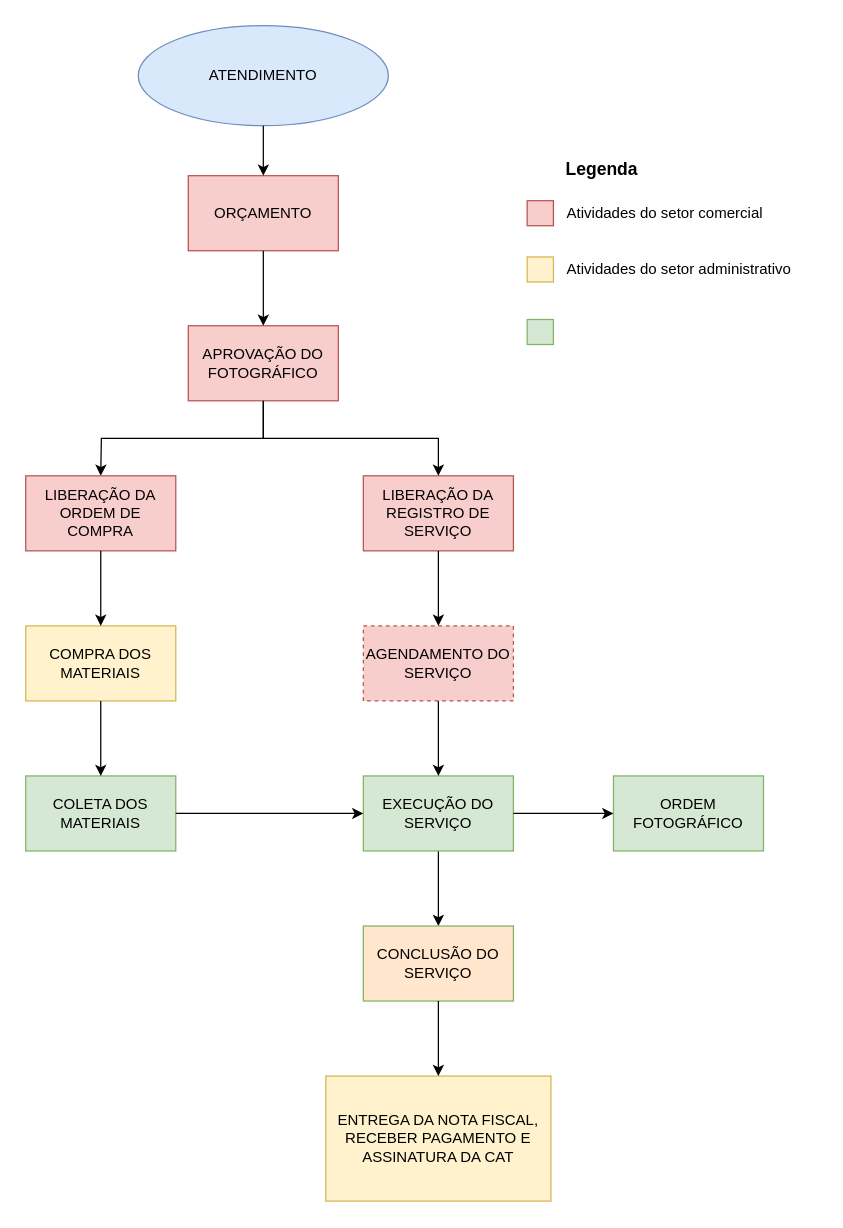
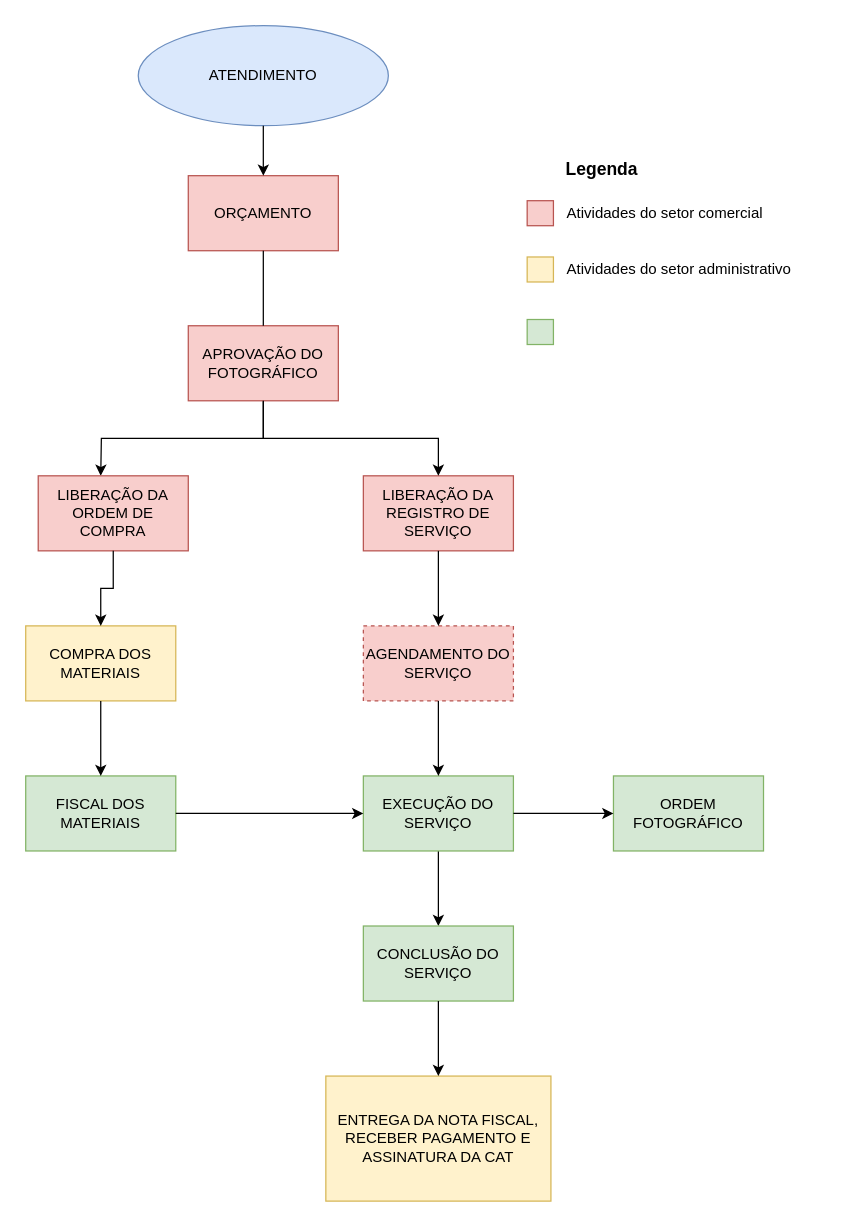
  <mxCell id="0" />
  <mxCell id="1" parent="0" />
  <mxCell id="2" value="" style="group" vertex="1" connectable="0" parent="1"><mxGeometry x="20" y="20" width="632" height="940" as="geometry" /></mxCell>
  <mxCell id="3" value="ATENDIMENTO" style="ellipse;whiteSpace=wrap;html=1;fillColor=#dae8fc;strokeColor=#6c8ebf;" vertex="1" parent="2"><mxGeometry x="90" width="200" height="80" as="geometry" /></mxCell>
  <mxCell id="4" value="ORÇAMENTO" style="rounded=0;whiteSpace=wrap;html=1;fillColor=#f8cecc;strokeColor=#b85450;" vertex="1" parent="2"><mxGeometry x="130" y="120" width="120" height="60" as="geometry" /></mxCell>
  <mxCell id="5" style="edgeStyle=orthogonalEdgeStyle;rounded=0;orthogonalLoop=1;jettySize=auto;html=1;exitX=0.5;exitY=1;exitDx=0;exitDy=0;entryX=0.5;entryY=0;entryDx=0;entryDy=0;" edge="1" parent="2" source="3" target="4"><mxGeometry relative="1" as="geometry" /></mxCell>
  <mxCell id="6" style="edgeStyle=orthogonalEdgeStyle;rounded=0;orthogonalLoop=1;jettySize=auto;html=1;exitX=0.5;exitY=1;exitDx=0;exitDy=0;" edge="1" parent="2" source="7"><mxGeometry relative="1" as="geometry"><mxPoint x="60" y="360" as="targetPoint" /><mxPoint x="220" y="300" as="sourcePoint" /></mxGeometry></mxCell>
  <mxCell id="7" value="APROVAÇÃO DO FOTOGRÁFICO" style="rounded=0;whiteSpace=wrap;html=1;fillColor=#f8cecc;strokeColor=#b85450;" vertex="1" parent="2"><mxGeometry x="130" y="240" width="120" height="60" as="geometry" /></mxCell>
- <mxCell id="8" style="edgeStyle=orthogonalEdgeStyle;rounded=0;orthogonalLoop=1;jettySize=auto;html=1;exitX=0.5;exitY=1;exitDx=0;exitDy=0;entryX=0.5;entryY=0;entryDx=0;entryDy=0;" edge="1" parent="2" source="4" target="7"><mxGeometry relative="1" as="geometry" /></mxCell>
- <mxCell id="9" value="LIBERAÇÃO DA ORDEM DE COMPRA" style="rounded=0;whiteSpace=wrap;html=1;fillColor=#f8cecc;strokeColor=#b85450;" vertex="1" parent="2"><mxGeometry y="360" width="120" height="60" as="geometry" /></mxCell>
+ <mxCell id="8" style="edgeStyle=orthogonalEdgeStyle;rounded=0;orthogonalLoop=1;jettySize=auto;html=1;exitX=0.5;exitY=1;exitDx=0;exitDy=0;entryX=0.5;entryY=0;entryDx=0;entryDy=0;endArrow=none;" edge="1" parent="2" source="4" target="7"><mxGeometry relative="1" as="geometry" /></mxCell>
+ <mxCell id="9" value="LIBERAÇÃO DA ORDEM DE COMPRA" style="rounded=0;whiteSpace=wrap;html=1;fillColor=#f8cecc;strokeColor=#b85450;" vertex="1" parent="2"><mxGeometry x="10" y="360" width="120" height="60" as="geometry" /></mxCell>
  <mxCell id="10" value="LIBERAÇÃO DA REGISTRO DE SERVIÇO" style="rounded=0;whiteSpace=wrap;html=1;fillColor=#f8cecc;strokeColor=#b85450;" vertex="1" parent="2"><mxGeometry x="270" y="360" width="120" height="60" as="geometry" /></mxCell>
  <mxCell id="11" style="edgeStyle=orthogonalEdgeStyle;rounded=0;orthogonalLoop=1;jettySize=auto;html=1;exitX=0.5;exitY=1;exitDx=0;exitDy=0;entryX=0.5;entryY=0;entryDx=0;entryDy=0;" edge="1" parent="2" source="7" target="10"><mxGeometry relative="1" as="geometry"><mxPoint x="40" y="370" as="targetPoint" /><mxPoint x="200" y="310" as="sourcePoint" /></mxGeometry></mxCell>
  <mxCell id="12" value="COMPRA DOS MATERIAIS" style="rounded=0;whiteSpace=wrap;html=1;fillColor=#fff2cc;strokeColor=#d6b656;" vertex="1" parent="2"><mxGeometry y="480" width="120" height="60" as="geometry" /></mxCell>
  <mxCell id="13" style="edgeStyle=orthogonalEdgeStyle;rounded=0;orthogonalLoop=1;jettySize=auto;html=1;exitX=0.5;exitY=1;exitDx=0;exitDy=0;" edge="1" parent="2" source="9" target="12"><mxGeometry relative="1" as="geometry" /></mxCell>
  <mxCell id="14" value="AGENDAMENTO DO SERVIÇO" style="rounded=0;whiteSpace=wrap;html=1;fillColor=#f8cecc;strokeColor=#b85450;dashed=1;" vertex="1" parent="2"><mxGeometry x="270" y="480" width="120" height="60" as="geometry" /></mxCell>
  <mxCell id="15" style="edgeStyle=orthogonalEdgeStyle;rounded=0;orthogonalLoop=1;jettySize=auto;html=1;exitX=0.5;exitY=1;exitDx=0;exitDy=0;" edge="1" parent="2" source="10" target="14"><mxGeometry relative="1" as="geometry" /></mxCell>
- <mxCell id="16" value="COLETA DOS MATERIAIS" style="rounded=0;whiteSpace=wrap;html=1;fillColor=#d5e8d4;strokeColor=#82b366;" vertex="1" parent="2"><mxGeometry y="600" width="120" height="60" as="geometry" /></mxCell>
+ <mxCell id="16" value="FISCAL DOS MATERIAIS" style="rounded=0;whiteSpace=wrap;html=1;fillColor=#d5e8d4;strokeColor=#82b366;" vertex="1" parent="2"><mxGeometry y="600" width="120" height="60" as="geometry" /></mxCell>
  <mxCell id="17" style="edgeStyle=orthogonalEdgeStyle;rounded=0;orthogonalLoop=1;jettySize=auto;html=1;exitX=0.5;exitY=1;exitDx=0;exitDy=0;entryX=0.5;entryY=0;entryDx=0;entryDy=0;" edge="1" parent="2" source="12" target="16"><mxGeometry relative="1" as="geometry" /></mxCell>
  <mxCell id="18" style="edgeStyle=orthogonalEdgeStyle;rounded=0;orthogonalLoop=1;jettySize=auto;html=1;exitX=0.5;exitY=1;exitDx=0;exitDy=0;" edge="1" parent="2" source="19"><mxGeometry relative="1" as="geometry"><mxPoint x="330" y="720" as="targetPoint" /></mxGeometry></mxCell>
  <mxCell id="19" value="EXECUÇÃO DO SERVIÇO" style="rounded=0;whiteSpace=wrap;html=1;fillColor=#d5e8d4;strokeColor=#82b366;" vertex="1" parent="2"><mxGeometry x="270" y="600" width="120" height="60" as="geometry" /></mxCell>
  <mxCell id="20" value="" style="edgeStyle=orthogonalEdgeStyle;rounded=0;orthogonalLoop=1;jettySize=auto;html=1;" edge="1" parent="2" source="14" target="19"><mxGeometry relative="1" as="geometry" /></mxCell>
  <mxCell id="21" style="edgeStyle=orthogonalEdgeStyle;rounded=0;orthogonalLoop=1;jettySize=auto;html=1;exitX=1;exitY=0.5;exitDx=0;exitDy=0;entryX=0;entryY=0.5;entryDx=0;entryDy=0;" edge="1" parent="2" source="16" target="19"><mxGeometry relative="1" as="geometry" /></mxCell>
  <mxCell id="22" value="ORDEM FOTOGRÁFICO" style="rounded=0;whiteSpace=wrap;html=1;fillColor=#d5e8d4;strokeColor=#82b366;" vertex="1" parent="2"><mxGeometry x="470" y="600" width="120" height="60" as="geometry" /></mxCell>
- <mxCell id="23" value="CONCLUSÃO DO SERVIÇO" style="rounded=0;whiteSpace=wrap;html=1;fillColor=#ffe6cc;strokeColor=#82b366;" vertex="1" parent="2"><mxGeometry x="270" y="720" width="120" height="60" as="geometry" /></mxCell>
+ <mxCell id="23" value="CONCLUSÃO DO SERVIÇO" style="rounded=0;whiteSpace=wrap;html=1;fillColor=#d5e8d4;strokeColor=#82b366;" vertex="1" parent="2"><mxGeometry x="270" y="720" width="120" height="60" as="geometry" /></mxCell>
  <mxCell id="24" style="edgeStyle=orthogonalEdgeStyle;rounded=0;orthogonalLoop=1;jettySize=auto;html=1;exitX=1;exitY=0.5;exitDx=0;exitDy=0;entryX=0;entryY=0.5;entryDx=0;entryDy=0;" edge="1" parent="2" source="19" target="22"><mxGeometry relative="1" as="geometry" /></mxCell>
  <mxCell id="25" value="ENTREGA DA NOTA FISCAL, RECEBER PAGAMENTO E ASSINATURA DA CAT" style="rounded=0;whiteSpace=wrap;html=1;fillColor=#fff2cc;strokeColor=#d6b656;" vertex="1" parent="2"><mxGeometry x="240" y="840" width="180" height="100" as="geometry" /></mxCell>
  <mxCell id="26" style="edgeStyle=orthogonalEdgeStyle;rounded=0;orthogonalLoop=1;jettySize=auto;html=1;exitX=0.5;exitY=1;exitDx=0;exitDy=0;entryX=0.5;entryY=0;entryDx=0;entryDy=0;" edge="1" parent="2" source="23" target="25"><mxGeometry relative="1" as="geometry" /></mxCell>
  <mxCell id="27" value="" style="group" vertex="1" connectable="0" parent="2"><mxGeometry x="401" y="100" width="231" height="160" as="geometry" /></mxCell>
  <mxCell id="28" value="" style="rounded=0;whiteSpace=wrap;html=1;fillColor=#f8cecc;strokeColor=#b85450;" vertex="1" parent="27"><mxGeometry y="40" width="21" height="20" as="geometry" /></mxCell>
  <mxCell id="29" value="&lt;font style=&quot;font-size: 14px;&quot;&gt;&lt;b&gt;Legenda&lt;/b&gt;&lt;/font&gt;" style="text;html=1;strokeColor=none;fillColor=none;align=center;verticalAlign=middle;whiteSpace=wrap;rounded=0;" vertex="1" parent="27"><mxGeometry x="30" width="60" height="30" as="geometry" /></mxCell>
  <mxCell id="30" value="Atividades do setor comercial" style="text;html=1;strokeColor=none;fillColor=none;align=left;verticalAlign=middle;whiteSpace=wrap;rounded=0;" vertex="1" parent="27"><mxGeometry x="30" y="35" width="201" height="30" as="geometry" /></mxCell>
  <mxCell id="31" value="" style="rounded=0;whiteSpace=wrap;html=1;fillColor=#fff2cc;strokeColor=#d6b656;" vertex="1" parent="27"><mxGeometry y="85" width="21" height="20" as="geometry" /></mxCell>
  <mxCell id="32" value="Atividades do setor administrativo" style="text;html=1;strokeColor=none;fillColor=none;align=left;verticalAlign=middle;whiteSpace=wrap;rounded=0;" vertex="1" parent="27"><mxGeometry x="30" y="80" width="201" height="30" as="geometry" /></mxCell>
  <mxCell id="33" value="" style="rounded=0;whiteSpace=wrap;html=1;fillColor=#d5e8d4;strokeColor=#82b366;" vertex="1" parent="27"><mxGeometry y="135" width="21" height="20" as="geometry" /></mxCell>
